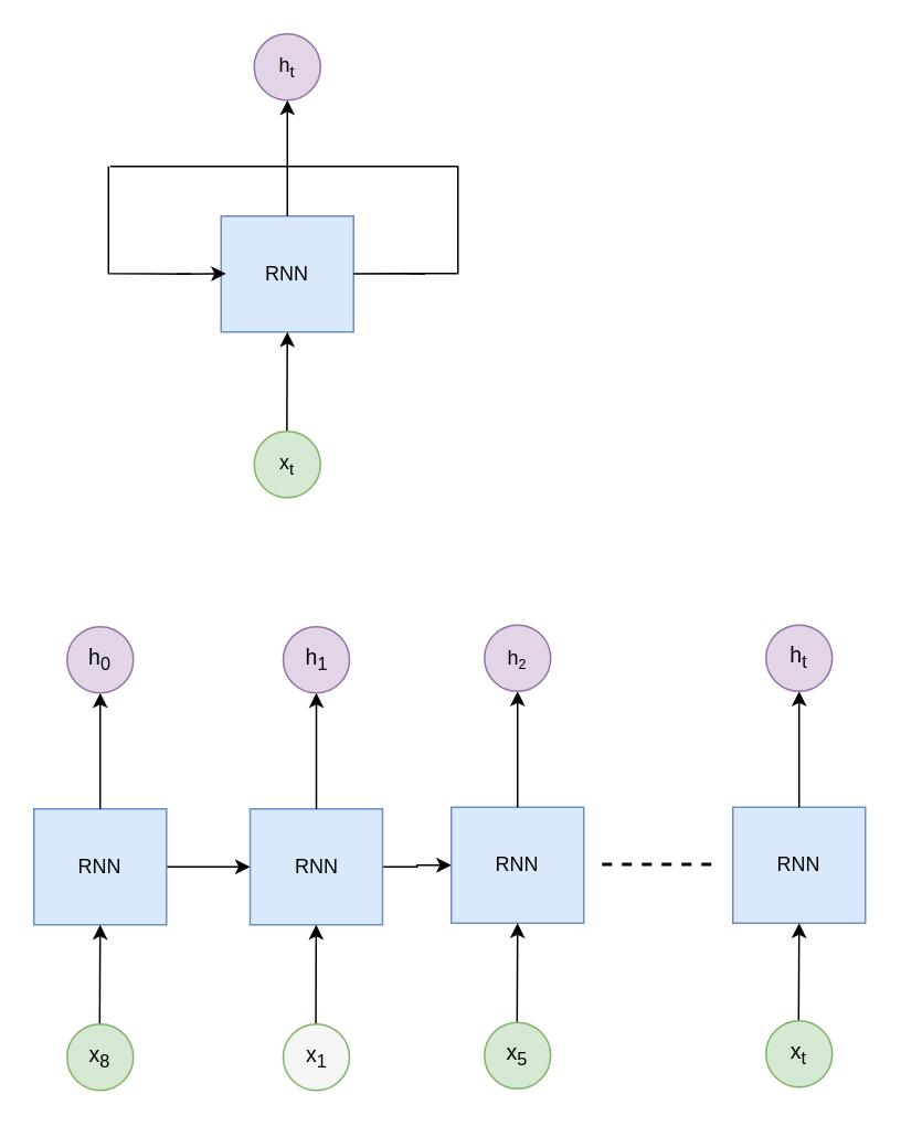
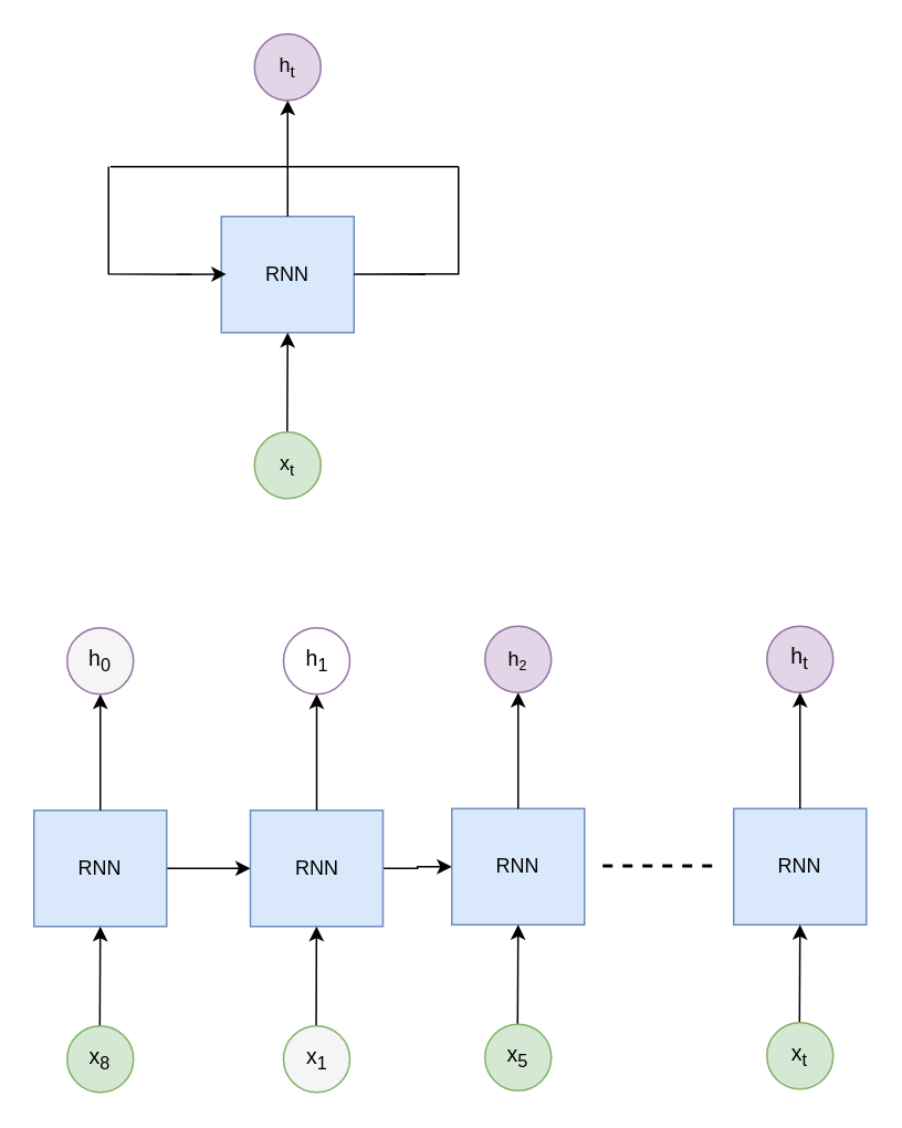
  <mxCell id="0" />
  <mxCell id="1" parent="0" />
  <mxCell id="2" value="RNN" style="rounded=0;whiteSpace=wrap;html=1;fillColor=#dae8fc;strokeColor=#6c8ebf;" vertex="1" parent="1"><mxGeometry x="133" y="130" width="80" height="70" as="geometry" /></mxCell>
  <mxCell id="3" value="" style="endArrow=none;html=1;rounded=0;" edge="1" parent="1" source="2"><mxGeometry width="50" height="50" relative="1" as="geometry"><mxPoint x="216" y="164.71" as="sourcePoint" /><mxPoint x="256" y="165" as="targetPoint" /><Array as="points"><mxPoint x="246" y="164.71" /></Array></mxGeometry></mxCell>
  <mxCell id="4" value="" style="endArrow=none;html=1;rounded=0;" edge="1" parent="1"><mxGeometry width="50" height="50" relative="1" as="geometry"><mxPoint x="276" y="100" as="sourcePoint" /><mxPoint x="246" y="164.71" as="targetPoint" /><Array as="points"><mxPoint x="276" y="164.71" /></Array></mxGeometry></mxCell>
  <mxCell id="5" value="" style="endArrow=none;html=1;rounded=0;" edge="1" parent="1"><mxGeometry width="50" height="50" relative="1" as="geometry"><mxPoint x="66" y="100" as="sourcePoint" /><mxPoint x="276" y="100" as="targetPoint" /></mxGeometry></mxCell>
  <mxCell id="6" value="" style="endArrow=none;html=1;rounded=0;" edge="1" parent="1"><mxGeometry width="50" height="50" relative="1" as="geometry"><mxPoint x="65" y="100" as="sourcePoint" /><mxPoint x="115" y="165" as="targetPoint" /><Array as="points"><mxPoint x="65" y="130" /><mxPoint x="65" y="164.71" /></Array></mxGeometry></mxCell>
  <mxCell id="7" value="" style="endArrow=classic;html=1;rounded=0;entryX=0;entryY=0.25;entryDx=0;entryDy=0;" edge="1" parent="1"><mxGeometry width="50" height="50" relative="1" as="geometry"><mxPoint x="106" y="165" as="sourcePoint" /><mxPoint x="136" y="164.75" as="targetPoint" /></mxGeometry></mxCell>
  <mxCell id="8" value="" style="endArrow=classic;html=1;rounded=0;entryX=0.5;entryY=1;entryDx=0;entryDy=0;" edge="1" parent="1" target="2"><mxGeometry width="50" height="50" relative="1" as="geometry"><mxPoint x="172.71" y="260" as="sourcePoint" /><mxPoint x="173" y="180" as="targetPoint" /></mxGeometry></mxCell>
  <mxCell id="9" value="x&lt;sub&gt;t&lt;/sub&gt;" style="ellipse;whiteSpace=wrap;html=1;aspect=fixed;fillColor=#d5e8d4;strokeColor=#82b366;" vertex="1" parent="1"><mxGeometry x="153" y="260" width="40" height="40" as="geometry" /></mxCell>
  <mxCell id="10" value="" style="endArrow=classic;html=1;rounded=0;exitX=0.5;exitY=0;exitDx=0;exitDy=0;" edge="1" parent="1" source="2"><mxGeometry width="50" height="50" relative="1" as="geometry"><mxPoint x="172.71" y="150" as="sourcePoint" /><mxPoint x="173" y="60" as="targetPoint" /></mxGeometry></mxCell>
  <mxCell id="11" value="h&lt;sub&gt;t&lt;/sub&gt;" style="ellipse;whiteSpace=wrap;html=1;aspect=fixed;fillColor=#e1d5e7;strokeColor=#9673a6;" vertex="1" parent="1"><mxGeometry x="153" y="20" width="40" height="40" as="geometry" /></mxCell>
  <mxCell id="12" value="" style="edgeStyle=orthogonalEdgeStyle;rounded=0;orthogonalLoop=1;jettySize=auto;html=1;" edge="1" parent="1" source="13" target="18"><mxGeometry relative="1" as="geometry" /></mxCell>
  <mxCell id="13" value="RNN" style="rounded=0;whiteSpace=wrap;html=1;fillColor=#dae8fc;strokeColor=#6c8ebf;" vertex="1" parent="1"><mxGeometry x="150.5" y="488" width="80" height="70" as="geometry" /></mxCell>
  <mxCell id="14" value="" style="endArrow=classic;html=1;rounded=0;" edge="1" parent="1" target="13"><mxGeometry width="50" height="50" relative="1" as="geometry"><mxPoint x="190.21" y="618" as="sourcePoint" /><mxPoint x="190.5" y="538" as="targetPoint" /></mxGeometry></mxCell>
  <mxCell id="15" value="&lt;font style=&quot;font-size: 13px;&quot;&gt;x&lt;sub style=&quot;&quot;&gt;1&lt;/sub&gt;&lt;/font&gt;" style="ellipse;whiteSpace=wrap;html=1;aspect=fixed;fillColor=#f5f5f5;strokeColor=#82b366;" vertex="1" parent="1"><mxGeometry x="170.5" y="618" width="40" height="40" as="geometry" /></mxCell>
  <mxCell id="16" value="" style="endArrow=classic;html=1;rounded=0;exitX=0.5;exitY=0;exitDx=0;exitDy=0;" edge="1" parent="1" source="13"><mxGeometry width="50" height="50" relative="1" as="geometry"><mxPoint x="190.21" y="508" as="sourcePoint" /><mxPoint x="190.5" y="418" as="targetPoint" /></mxGeometry></mxCell>
- <mxCell id="17" value="&lt;font style=&quot;font-size: 13px;&quot;&gt;h&lt;sub style=&quot;&quot;&gt;1&lt;/sub&gt;&lt;/font&gt;" style="ellipse;whiteSpace=wrap;html=1;aspect=fixed;fillColor=#e1d5e7;strokeColor=#9673a6;" vertex="1" parent="1"><mxGeometry x="170.5" y="378" width="40" height="40" as="geometry" /></mxCell>
+ <mxCell id="17" value="&lt;font style=&quot;font-size: 13px;&quot;&gt;h&lt;sub style=&quot;&quot;&gt;1&lt;/sub&gt;&lt;/font&gt;" style="ellipse;whiteSpace=wrap;html=1;aspect=fixed;fillColor=#ffffff;strokeColor=#9673a6;" vertex="1" parent="1"><mxGeometry x="170.5" y="378" width="40" height="40" as="geometry" /></mxCell>
  <mxCell id="18" value="RNN" style="rounded=0;whiteSpace=wrap;html=1;fillColor=#dae8fc;strokeColor=#6c8ebf;" vertex="1" parent="1"><mxGeometry x="272" y="487" width="80" height="70" as="geometry" /></mxCell>
  <mxCell id="19" value="" style="endArrow=classic;html=1;rounded=0;entryX=0.5;entryY=1;entryDx=0;entryDy=0;" edge="1" parent="1" target="18"><mxGeometry width="50" height="50" relative="1" as="geometry"><mxPoint x="311.71" y="617" as="sourcePoint" /><mxPoint x="312" y="537" as="targetPoint" /></mxGeometry></mxCell>
  <mxCell id="20" value="&lt;font style=&quot;font-size: 13px;&quot;&gt;x&lt;sub style=&quot;&quot;&gt;5&lt;/sub&gt;&lt;/font&gt;" style="ellipse;whiteSpace=wrap;html=1;aspect=fixed;fillColor=#d5e8d4;strokeColor=#82b366;" vertex="1" parent="1"><mxGeometry x="292" y="617" width="40" height="40" as="geometry" /></mxCell>
  <mxCell id="21" value="" style="endArrow=classic;html=1;rounded=0;exitX=0.5;exitY=0;exitDx=0;exitDy=0;" edge="1" parent="1" source="18"><mxGeometry width="50" height="50" relative="1" as="geometry"><mxPoint x="311.71" y="507" as="sourcePoint" /><mxPoint x="312" y="417" as="targetPoint" /></mxGeometry></mxCell>
  <mxCell id="22" value="h&lt;span style=&quot;font-size: 10px;&quot;&gt;&lt;sub&gt;2&lt;/sub&gt;&lt;/span&gt;" style="ellipse;whiteSpace=wrap;html=1;aspect=fixed;fillColor=#e1d5e7;strokeColor=#9673a6;" vertex="1" parent="1"><mxGeometry x="292" y="377" width="40" height="40" as="geometry" /></mxCell>
  <mxCell id="23" value="" style="edgeStyle=orthogonalEdgeStyle;rounded=0;orthogonalLoop=1;jettySize=auto;html=1;" edge="1" parent="1" source="24" target="13"><mxGeometry relative="1" as="geometry" /></mxCell>
  <mxCell id="24" value="RNN" style="rounded=0;whiteSpace=wrap;html=1;fillColor=#dae8fc;strokeColor=#6c8ebf;" vertex="1" parent="1"><mxGeometry x="20" y="488" width="80" height="70" as="geometry" /></mxCell>
  <mxCell id="25" value="" style="endArrow=classic;html=1;rounded=0;entryX=0.5;entryY=1;entryDx=0;entryDy=0;" edge="1" parent="1" target="24"><mxGeometry width="50" height="50" relative="1" as="geometry"><mxPoint x="59.71" y="618" as="sourcePoint" /><mxPoint x="60" y="538" as="targetPoint" /></mxGeometry></mxCell>
  <mxCell id="26" value="&lt;font style=&quot;font-size: 13px;&quot;&gt;x&lt;sub style=&quot;&quot;&gt;8&lt;/sub&gt;&lt;/font&gt;" style="ellipse;whiteSpace=wrap;html=1;aspect=fixed;fillColor=#d5e8d4;strokeColor=#82b366;" vertex="1" parent="1"><mxGeometry x="40" y="618" width="40" height="40" as="geometry" /></mxCell>
  <mxCell id="27" value="" style="endArrow=classic;html=1;rounded=0;exitX=0.5;exitY=0;exitDx=0;exitDy=0;" edge="1" parent="1" source="24"><mxGeometry width="50" height="50" relative="1" as="geometry"><mxPoint x="59.71" y="508" as="sourcePoint" /><mxPoint x="60" y="418" as="targetPoint" /></mxGeometry></mxCell>
- <mxCell id="28" value="&lt;font style=&quot;font-size: 13px;&quot;&gt;h&lt;sub style=&quot;&quot;&gt;0&lt;/sub&gt;&lt;/font&gt;" style="ellipse;whiteSpace=wrap;html=1;aspect=fixed;fillColor=#e1d5e7;strokeColor=#9673a6;" vertex="1" parent="1"><mxGeometry x="40" y="378" width="40" height="40" as="geometry" /></mxCell>
+ <mxCell id="28" value="&lt;font style=&quot;font-size: 13px;&quot;&gt;h&lt;sub style=&quot;&quot;&gt;0&lt;/sub&gt;&lt;/font&gt;" style="ellipse;whiteSpace=wrap;html=1;aspect=fixed;fillColor=#f5f5f5;strokeColor=#9673a6;" vertex="1" parent="1"><mxGeometry x="40" y="378" width="40" height="40" as="geometry" /></mxCell>
  <mxCell id="29" value="RNN" style="rounded=0;whiteSpace=wrap;html=1;fillColor=#dae8fc;strokeColor=#6c8ebf;" vertex="1" parent="1"><mxGeometry x="442" y="487" width="80" height="70" as="geometry" /></mxCell>
  <mxCell id="30" value="" style="endArrow=classic;html=1;rounded=0;entryX=0.5;entryY=1;entryDx=0;entryDy=0;" edge="1" parent="1" target="29"><mxGeometry width="50" height="50" relative="1" as="geometry"><mxPoint x="481.71" y="617" as="sourcePoint" /><mxPoint x="482" y="537" as="targetPoint" /></mxGeometry></mxCell>
  <mxCell id="31" value="&lt;font style=&quot;font-size: 13px;&quot;&gt;x&lt;sub style=&quot;&quot;&gt;t&lt;/sub&gt;&lt;/font&gt;" style="ellipse;whiteSpace=wrap;html=1;aspect=fixed;fillColor=#d5e8d4;strokeColor=#82b366;" vertex="1" parent="1"><mxGeometry x="462" y="616" width="40" height="40" as="geometry" /></mxCell>
  <mxCell id="32" value="" style="endArrow=classic;html=1;rounded=0;exitX=0.5;exitY=0;exitDx=0;exitDy=0;" edge="1" parent="1" source="29"><mxGeometry width="50" height="50" relative="1" as="geometry"><mxPoint x="481.71" y="507" as="sourcePoint" /><mxPoint x="482" y="417" as="targetPoint" /></mxGeometry></mxCell>
  <mxCell id="33" value="&lt;font style=&quot;font-size: 13px;&quot;&gt;h&lt;sub&gt;t&lt;/sub&gt;&lt;/font&gt;" style="ellipse;whiteSpace=wrap;html=1;aspect=fixed;fillColor=#e1d5e7;strokeColor=#9673a6;" vertex="1" parent="1"><mxGeometry x="462" y="377" width="40" height="40" as="geometry" /></mxCell>
  <mxCell id="34" value="" style="endArrow=none;dashed=1;html=1;rounded=0;strokeWidth=2;" edge="1" parent="1"><mxGeometry width="50" height="50" relative="1" as="geometry"><mxPoint x="363" y="521.58" as="sourcePoint" /><mxPoint x="433" y="521.58" as="targetPoint" /><Array as="points"><mxPoint x="383" y="521.58" /></Array></mxGeometry></mxCell>
